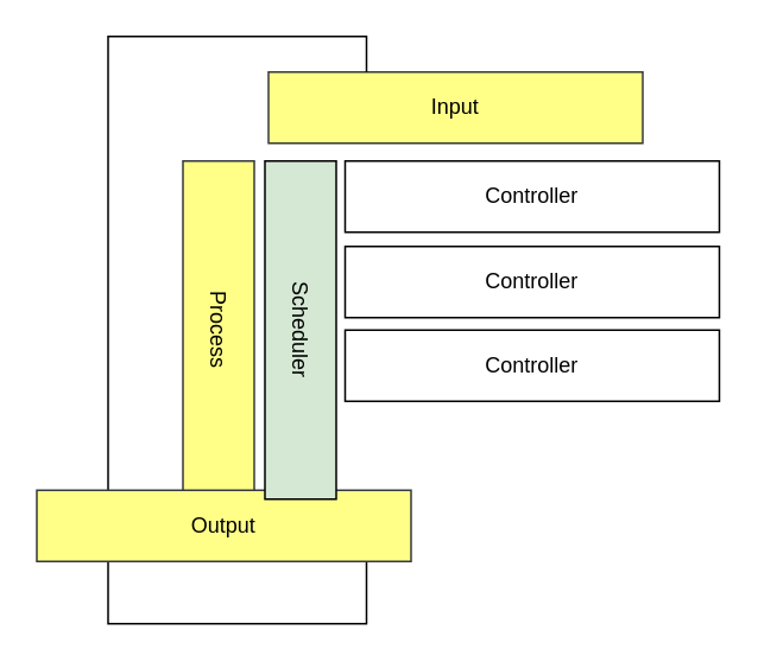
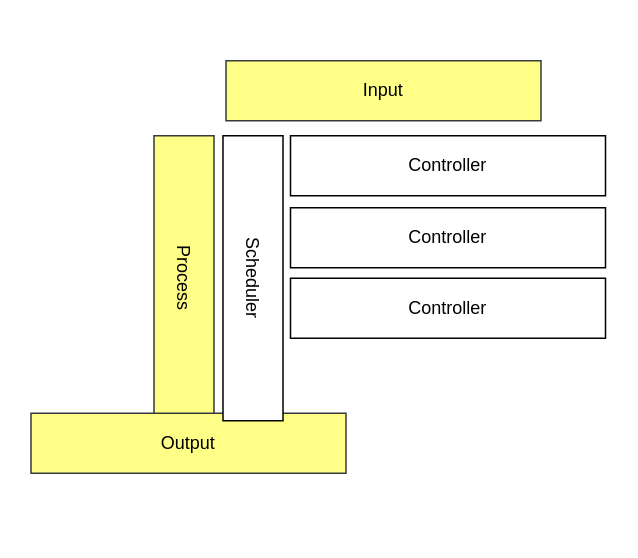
  <mxCell id="0" />
  <mxCell id="1" parent="0" />
  <mxCell id="2" value="Input" style="rounded=0;whiteSpace=wrap;html=1;strokeColor=#36393d;fillColor=#ffff88;fontColor=#000000;" parent="1" vertex="1"><mxGeometry x="150" y="40" width="210" height="40" as="geometry" /></mxCell>
  <mxCell id="3" value="Process" style="rounded=0;whiteSpace=wrap;html=1;strokeColor=#36393d;fillColor=#ffff88;fontColor=#000000;rotation=90;" vertex="1" parent="1"><mxGeometry x="27" y="165" width="190" height="40" as="geometry" /></mxCell>
- <mxCell id="4" style="edgeStyle=orthogonalEdgeStyle;rounded=0;html=1;startArrow=none;startFill=0;endArrow=none;endFill=0;jettySize=auto;orthogonalLoop=1;fontColor=#000000;exitX=0.5;exitY=1;" parent="1" source="5" target="2" edge="1"><mxGeometry relative="1" as="geometry"><mxPoint x="205" y="40" as="targetPoint" /><Array as="points"><mxPoint x="205" y="350" /><mxPoint x="60" y="350" /><mxPoint x="60" y="20" /><mxPoint x="205" y="20" /></Array><mxPoint x="213" y="460" as="sourcePoint" /></mxGeometry></mxCell>
  <mxCell id="5" value="Output" style="rounded=0;whiteSpace=wrap;html=1;strokeColor=#36393d;fillColor=#ffff88;fontColor=#000000;" vertex="1" parent="1"><mxGeometry x="20" y="275" width="210" height="40" as="geometry" /></mxCell>
- <mxCell id="6" value="Scheduler" style="rounded=0;whiteSpace=wrap;html=1;strokeColor=#000000;fillColor=#d5e8d4;fontColor=#000000;direction=west;rotation=90;" vertex="1" parent="1"><mxGeometry x="73" y="165" width="190" height="40" as="geometry" /></mxCell>
+ <mxCell id="6" value="Scheduler" style="rounded=0;whiteSpace=wrap;html=1;strokeColor=#000000;fillColor=#ffffff;fontColor=#000000;direction=west;rotation=90;" vertex="1" parent="1"><mxGeometry x="73" y="165" width="190" height="40" as="geometry" /></mxCell>
  <mxCell id="7" value="Controller" style="rounded=0;whiteSpace=wrap;html=1;strokeColor=#000000;fillColor=#ffffff;fontColor=#000000;" vertex="1" parent="1"><mxGeometry x="193" y="90" width="210" height="40" as="geometry" /></mxCell>
  <mxCell id="8" value="Controller&lt;br&gt;" style="rounded=0;whiteSpace=wrap;html=1;strokeColor=#000000;fillColor=#ffffff;fontColor=#000000;" vertex="1" parent="1"><mxGeometry x="193" y="138" width="210" height="40" as="geometry" /></mxCell>
  <mxCell id="9" value="Controller&lt;br&gt;" style="rounded=0;whiteSpace=wrap;html=1;strokeColor=#000000;fillColor=#ffffff;fontColor=#000000;" vertex="1" parent="1"><mxGeometry x="193" y="185" width="210" height="40" as="geometry" /></mxCell>
